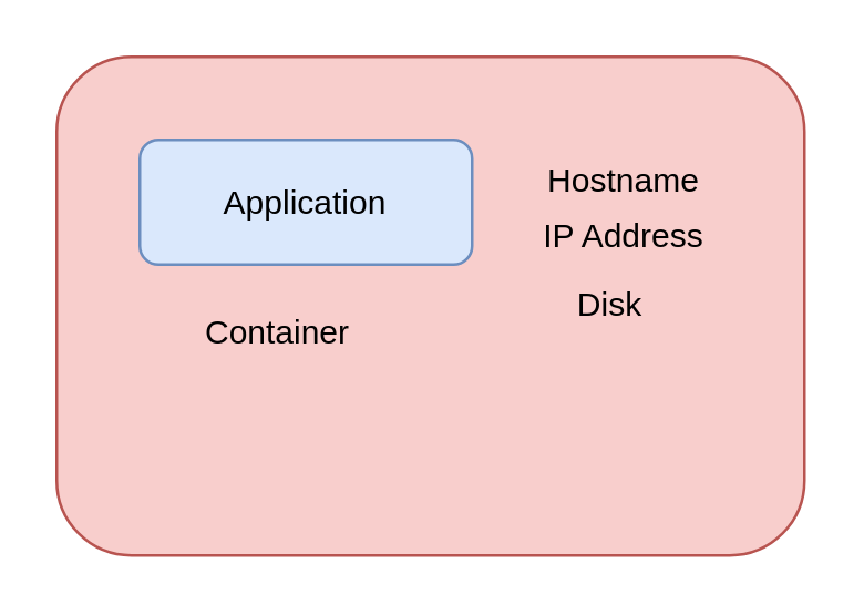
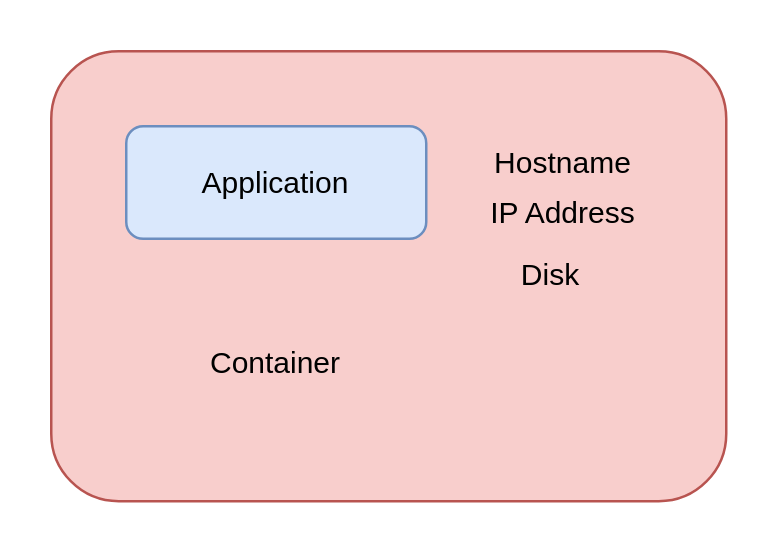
  <mxCell id="0" />
  <mxCell id="1" parent="0" />
  <mxCell id="2" value="" style="rounded=1;whiteSpace=wrap;html=1;fillColor=#f8cecc;strokeColor=#b85450;" vertex="1" parent="1"><mxGeometry x="20" y="20" width="270" height="180" as="geometry" /></mxCell>
  <mxCell id="3" value="Application" style="rounded=1;whiteSpace=wrap;html=1;fillColor=#dae8fc;strokeColor=#6c8ebf;" vertex="1" parent="1"><mxGeometry x="50" y="50" width="120" height="45" as="geometry" /></mxCell>
- <mxCell id="4" value="Container" style="text;html=1;strokeColor=none;fillColor=none;align=center;verticalAlign=middle;whiteSpace=wrap;rounded=0;" vertex="1" parent="1"><mxGeometry x="70" y="105" width="60" height="30" as="geometry" /></mxCell>
+ <mxCell id="4" value="Container" style="text;html=1;strokeColor=none;fillColor=none;align=center;verticalAlign=middle;whiteSpace=wrap;rounded=0;" vertex="1" parent="1"><mxGeometry x="80" y="130" width="60" height="30" as="geometry" /></mxCell>
  <mxCell id="5" value="Hostname" style="text;html=1;strokeColor=none;fillColor=none;align=center;verticalAlign=middle;whiteSpace=wrap;rounded=0;" vertex="1" parent="1"><mxGeometry x="195" y="50" width="60" height="30" as="geometry" /></mxCell>
  <mxCell id="6" value="IP Address" style="text;html=1;strokeColor=none;fillColor=none;align=center;verticalAlign=middle;whiteSpace=wrap;rounded=0;" vertex="1" parent="1"><mxGeometry x="190" y="70" width="70" height="30" as="geometry" /></mxCell>
  <mxCell id="7" value="Disk" style="text;html=1;strokeColor=none;fillColor=none;align=center;verticalAlign=middle;whiteSpace=wrap;rounded=0;" vertex="1" parent="1"><mxGeometry x="190" y="95" width="60" height="30" as="geometry" /></mxCell>
